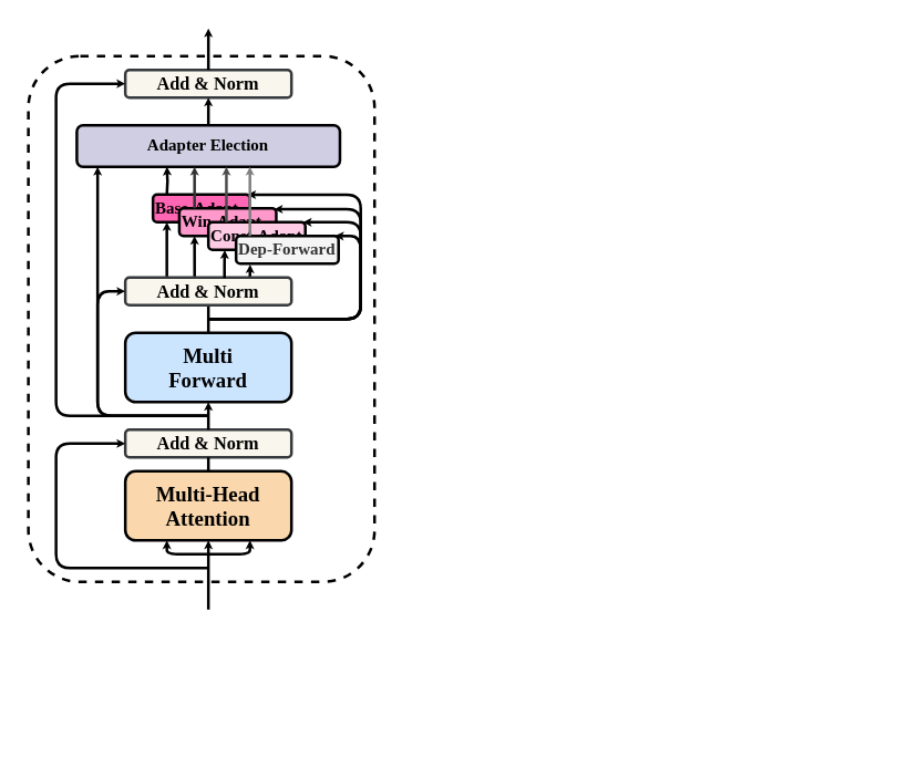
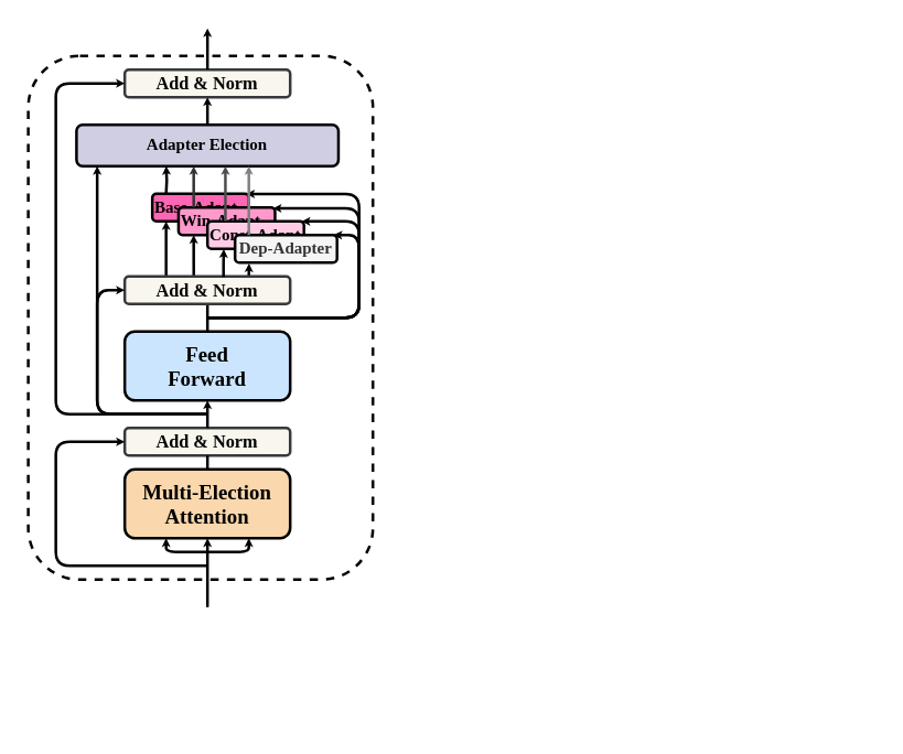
  <mxCell id="0" />
  <mxCell id="1" parent="0" />
  <mxCell id="2" value="" style="rounded=1;whiteSpace=wrap;html=1;strokeColor=#000000;strokeWidth=2;fontFamily=Times New Roman;fontSize=15;dashed=1;" parent="1" vertex="1"><mxGeometry x="20" y="40" width="250" height="380" as="geometry" /></mxCell>
- <mxCell id="3" value="&lt;span style=&quot;font-size: 11px;&quot;&gt;&lt;font style=&quot;font-size: 15px;&quot; face=&quot;Times New Roman&quot;&gt;&lt;b&gt;Multi-Head&lt;br style=&quot;&quot;&gt;Attention&lt;/b&gt;&lt;/font&gt;&lt;/span&gt;" style="rounded=1;whiteSpace=wrap;html=1;fillColor=#fad7ac;strokeColor=#000000;strokeWidth=2;" parent="1" vertex="1"><mxGeometry x="90" y="340" width="120" height="50" as="geometry" /></mxCell>
+ <mxCell id="3" value="&lt;span style=&quot;font-size: 11px;&quot;&gt;&lt;font style=&quot;font-size: 15px;&quot; face=&quot;Times New Roman&quot;&gt;&lt;b&gt;Multi-Election&lt;br style=&quot;&quot;&gt;Attention&lt;/b&gt;&lt;/font&gt;&lt;/span&gt;" style="rounded=1;whiteSpace=wrap;html=1;fillColor=#fad7ac;strokeColor=#000000;strokeWidth=2;" parent="1" vertex="1"><mxGeometry x="90" y="340" width="120" height="50" as="geometry" /></mxCell>
  <mxCell id="4" value="&lt;b&gt;Add &amp;amp; Norm&lt;/b&gt;" style="rounded=1;whiteSpace=wrap;html=1;strokeColor=#36393d;strokeWidth=2;fontFamily=Times New Roman;fontSize=13;fillColor=#f9f7ed;" parent="1" vertex="1"><mxGeometry x="90" y="310" width="120" height="20" as="geometry" /></mxCell>
- <mxCell id="5" value="&lt;font style=&quot;font-size: 15px;&quot; face=&quot;Times New Roman&quot;&gt;&lt;b&gt;&lt;span style=&quot;&quot;&gt;Multi&lt;br&gt;&lt;/span&gt;Forward&lt;/b&gt;&lt;/font&gt;" style="rounded=1;whiteSpace=wrap;html=1;fillColor=#cce5ff;strokeColor=#000000;strokeWidth=2;" parent="1" vertex="1"><mxGeometry x="90" y="240" width="120" height="50" as="geometry" /></mxCell>
+ <mxCell id="5" value="&lt;font style=&quot;font-size: 15px;&quot; face=&quot;Times New Roman&quot;&gt;&lt;b&gt;&lt;span style=&quot;&quot;&gt;Feed&lt;br&gt;&lt;/span&gt;Forward&lt;/b&gt;&lt;/font&gt;" style="rounded=1;whiteSpace=wrap;html=1;fillColor=#cce5ff;strokeColor=#000000;strokeWidth=2;" parent="1" vertex="1"><mxGeometry x="90" y="240" width="120" height="50" as="geometry" /></mxCell>
  <mxCell id="6" value="&lt;b&gt;Add &amp;amp; Norm&lt;/b&gt;" style="rounded=1;whiteSpace=wrap;html=1;strokeColor=#36393d;strokeWidth=2;fontFamily=Times New Roman;fontSize=13;fillColor=#f9f7ed;" parent="1" vertex="1"><mxGeometry x="90" y="50" width="120" height="20" as="geometry" /></mxCell>
  <mxCell id="7" value="" style="edgeStyle=orthogonalEdgeStyle;elbow=vertical;strokeWidth=2;endArrow=classic;endFill=0;fontStyle=1;strokeColor=#000000;entryX=0;entryY=0.5;entryDx=0;entryDy=0;endSize=0;startSize=4;" edge="1" parent="1" target="4"><mxGeometry x="238" y="485" width="100" height="100" as="geometry"><mxPoint x="150" y="410" as="sourcePoint" /><mxPoint x="351" y="460" as="targetPoint" /><Array as="points"><mxPoint x="40" y="410" /><mxPoint x="40" y="320" /></Array></mxGeometry></mxCell>
  <mxCell id="8" value="" style="edgeStyle=elbowEdgeStyle;elbow=vertical;strokeWidth=2;endArrow=classic;endFill=0;fontStyle=1;strokeColor=#000000;entryX=0.75;entryY=1;entryDx=0;entryDy=0;endSize=0;startSize=4;" edge="1" parent="1" target="3"><mxGeometry x="223" y="495" width="100" height="100" as="geometry"><mxPoint x="150" y="400" as="sourcePoint" /><mxPoint x="336" y="470" as="targetPoint" /><Array as="points"><mxPoint x="160" y="400" /><mxPoint x="633" y="525" /></Array></mxGeometry></mxCell>
  <mxCell id="9" value="" style="edgeStyle=elbowEdgeStyle;elbow=vertical;strokeWidth=2;endArrow=classic;endFill=0;fontStyle=1;strokeColor=#000000;entryX=0.25;entryY=1;entryDx=0;entryDy=0;endSize=0;startSize=4;" edge="1" parent="1" target="3"><mxGeometry x="148" y="485" width="100" height="100" as="geometry"><mxPoint x="150" y="400" as="sourcePoint" /><mxPoint x="261" y="460" as="targetPoint" /><Array as="points"><mxPoint x="140" y="400" /><mxPoint x="558" y="515" /></Array></mxGeometry></mxCell>
  <mxCell id="10" value="" style="edgeStyle=elbowEdgeStyle;elbow=vertical;strokeWidth=2;endArrow=classic;endFill=0;fontStyle=1;strokeColor=#000000;entryX=0.5;entryY=1;entryDx=0;entryDy=0;endSize=0;startSize=4;" edge="1" parent="1" target="3"><mxGeometry x="118" y="500" width="100" height="100" as="geometry"><mxPoint x="150" y="440" as="sourcePoint" /><mxPoint x="231" y="475" as="targetPoint" /><Array as="points" /></mxGeometry></mxCell>
  <mxCell id="11" value="" style="edgeStyle=orthogonalEdgeStyle;elbow=vertical;strokeWidth=2;endArrow=none;endFill=0;fontStyle=1;strokeColor=#000000;endSize=0;startSize=4;exitX=0.5;exitY=0;exitDx=0;exitDy=0;" edge="1" parent="1" source="3"><mxGeometry x="448" y="475" width="100" height="100" as="geometry"><mxPoint x="360" y="390" as="sourcePoint" /><mxPoint x="150" y="330" as="targetPoint" /></mxGeometry></mxCell>
  <mxCell id="12" value="" style="edgeStyle=orthogonalEdgeStyle;elbow=vertical;strokeWidth=2;endArrow=classic;endFill=0;fontStyle=1;strokeColor=#000000;entryX=0.5;entryY=1;entryDx=0;entryDy=0;endSize=0;startSize=4;exitX=0.5;exitY=0;exitDx=0;exitDy=0;" edge="1" parent="1" source="4" target="5"><mxGeometry x="488" y="375" width="100" height="100" as="geometry"><mxPoint x="400" y="280" as="sourcePoint" /><mxPoint x="340" y="200" as="targetPoint" /></mxGeometry></mxCell>
  <mxCell id="13" value="" style="edgeStyle=orthogonalEdgeStyle;elbow=vertical;strokeWidth=2;endArrow=none;endFill=0;fontStyle=1;strokeColor=#000000;entryX=0.5;entryY=1;entryDx=0;entryDy=0;endSize=0;startSize=4;exitX=0.5;exitY=0;exitDx=0;exitDy=0;" edge="1" parent="1" source="5" target="26"><mxGeometry x="498" y="385" width="100" height="100" as="geometry"><mxPoint x="410" y="290" as="sourcePoint" /><mxPoint x="350" y="210" as="targetPoint" /></mxGeometry></mxCell>
  <mxCell id="14" value="" style="edgeStyle=orthogonalEdgeStyle;elbow=vertical;strokeWidth=2;endArrow=classic;endFill=0;fontStyle=1;strokeColor=#000000;entryX=0.966;entryY=-0.009;entryDx=0;entryDy=0;endSize=0;startSize=4;entryPerimeter=0;" edge="1" parent="1" target="25"><mxGeometry x="448" y="345" width="100" height="100" as="geometry"><mxPoint x="150" y="230" as="sourcePoint" /><mxPoint x="300" y="170" as="targetPoint" /><Array as="points"><mxPoint x="260" y="230" /><mxPoint x="260" y="170" /><mxPoint x="245" y="170" /></Array></mxGeometry></mxCell>
  <mxCell id="15" value="" style="edgeStyle=orthogonalEdgeStyle;elbow=vertical;strokeWidth=2;endArrow=classic;endFill=0;fontStyle=1;strokeColor=#000000;endSize=0;startSize=4;exitX=0.75;exitY=0;exitDx=0;exitDy=0;entryX=0.137;entryY=1.034;entryDx=0;entryDy=0;entryPerimeter=0;" edge="1" parent="1" source="26" target="25"><mxGeometry x="458.03" y="415" width="100" height="100" as="geometry"><mxPoint x="189" y="240" as="sourcePoint" /><mxPoint x="180" y="200" as="targetPoint" /><Array as="points" /></mxGeometry></mxCell>
  <mxCell id="16" value="" style="edgeStyle=orthogonalEdgeStyle;elbow=vertical;strokeWidth=2;endArrow=classic;endFill=0;fontStyle=1;strokeColor=#000000;entryX=0;entryY=0.5;entryDx=0;entryDy=0;endSize=0;startSize=4;" edge="1" parent="1" target="6"><mxGeometry x="408" y="405" width="100" height="100" as="geometry"><mxPoint x="150" y="300" as="sourcePoint" /><mxPoint x="260" y="230" as="targetPoint" /><Array as="points"><mxPoint x="40" y="300" /><mxPoint x="40" y="60" /></Array></mxGeometry></mxCell>
  <mxCell id="17" value="" style="edgeStyle=orthogonalEdgeStyle;elbow=vertical;strokeWidth=2;endArrow=classic;endFill=0;fontStyle=1;strokeColor=#000000;entryX=0.972;entryY=0.011;entryDx=0;entryDy=0;endSize=0;startSize=4;entryPerimeter=0;" edge="1" parent="1" target="18"><mxGeometry x="528" y="305" width="100" height="100" as="geometry"><mxPoint x="150" y="230" as="sourcePoint" /><mxPoint x="380" y="130" as="targetPoint" /><Array as="points"><mxPoint x="260" y="230" /><mxPoint x="260" y="140" /></Array></mxGeometry></mxCell>
  <mxCell id="18" value="&lt;b&gt;&lt;font face=&quot;Times New Roman&quot;&gt;Base-Adapt&lt;/font&gt;&lt;/b&gt;" style="rounded=1;whiteSpace=wrap;html=1;align=left;fillColor=#FF66B3;strokeWidth=2;" vertex="1" parent="1"><mxGeometry x="110" y="140" width="70" height="20" as="geometry" /></mxCell>
  <mxCell id="19" value="&lt;b&gt;&lt;font face=&quot;Times New Roman&quot;&gt;Win-Adapt&lt;/font&gt;&lt;/b&gt;" style="rounded=1;whiteSpace=wrap;html=1;align=left;fillColor=#FF99CC;strokeWidth=2;" vertex="1" parent="1"><mxGeometry x="129" y="150" width="70" height="20" as="geometry" /></mxCell>
  <mxCell id="20" value="" style="edgeStyle=orthogonalEdgeStyle;elbow=vertical;strokeWidth=2;endArrow=classic;endFill=0;fontStyle=1;strokeColor=#000000;endSize=0;startSize=4;exitX=0.417;exitY=0.057;exitDx=0;exitDy=0;exitPerimeter=0;" edge="1" parent="1" source="26"><mxGeometry x="448.07" y="415" width="100" height="100" as="geometry"><mxPoint x="140" y="229.4" as="sourcePoint" /><mxPoint x="140" y="170" as="targetPoint" /><Array as="points" /></mxGeometry></mxCell>
  <mxCell id="21" value="" style="edgeStyle=orthogonalEdgeStyle;elbow=vertical;strokeWidth=2;endArrow=classic;endFill=0;fontStyle=1;strokeColor=#000000;endSize=0;startSize=4;entryX=0.975;entryY=0.006;entryDx=0;entryDy=0;entryPerimeter=0;" edge="1" parent="1" target="23"><mxGeometry x="468" y="400" width="100" height="100" as="geometry"><mxPoint x="150" y="230" as="sourcePoint" /><mxPoint x="220" y="170" as="targetPoint" /><Array as="points"><mxPoint x="260" y="230" /><mxPoint x="260" y="160" /></Array></mxGeometry></mxCell>
  <mxCell id="22" value="" style="edgeStyle=orthogonalEdgeStyle;elbow=vertical;strokeWidth=2;endArrow=classic;endFill=0;fontStyle=1;strokeColor=#000000;endSize=0;startSize=4;entryX=0.977;entryY=0.035;entryDx=0;entryDy=0;entryPerimeter=0;" edge="1" parent="1" target="19"><mxGeometry x="538" y="315" width="100" height="100" as="geometry"><mxPoint x="150" y="230" as="sourcePoint" /><mxPoint x="200" y="150" as="targetPoint" /><Array as="points"><mxPoint x="260" y="230" /><mxPoint x="260" y="151" /></Array></mxGeometry></mxCell>
  <mxCell id="23" value="&lt;font face=&quot;Times New Roman&quot;&gt;&lt;b&gt;Const-Adapt&lt;/b&gt;&lt;/font&gt;" style="rounded=1;whiteSpace=wrap;html=1;align=left;fillColor=#FFCCE6;strokeColor=#000000;strokeWidth=2;" vertex="1" parent="1"><mxGeometry x="150" y="160" width="70" height="20" as="geometry" /></mxCell>
  <mxCell id="24" value="" style="edgeStyle=orthogonalEdgeStyle;elbow=vertical;strokeWidth=2;endArrow=classic;endFill=0;fontStyle=1;strokeColor=#000000;endSize=0;startSize=4;exitX=0.25;exitY=0;exitDx=0;exitDy=0;" edge="1" parent="1" source="26"><mxGeometry x="428.07" y="405" width="100" height="100" as="geometry"><mxPoint x="120" y="219.4" as="sourcePoint" /><mxPoint x="120" y="160" as="targetPoint" /><Array as="points"><mxPoint x="120" y="180" /><mxPoint x="120" y="180" /></Array></mxGeometry></mxCell>
- <mxCell id="25" value="&lt;font face=&quot;Times New Roman&quot;&gt;&lt;b&gt;Dep-Forward&lt;/b&gt;&lt;/font&gt;" style="rounded=1;whiteSpace=wrap;html=1;align=center;fillColor=#f5f5f5;fillStyle=auto;gradientDirection=north;fontColor=#333333;strokeColor=#000000;strokeWidth=2;" vertex="1" parent="1"><mxGeometry x="170" y="170" width="74" height="20" as="geometry" /></mxCell>
+ <mxCell id="25" value="&lt;font face=&quot;Times New Roman&quot;&gt;&lt;b&gt;Dep-Adapter&lt;/b&gt;&lt;/font&gt;" style="rounded=1;whiteSpace=wrap;html=1;align=center;fillColor=#f5f5f5;fillStyle=auto;gradientDirection=north;fontColor=#333333;strokeColor=#000000;strokeWidth=2;" vertex="1" parent="1"><mxGeometry x="170" y="170" width="74" height="20" as="geometry" /></mxCell>
  <mxCell id="26" value="&lt;b&gt;Add &amp;amp; Norm&lt;/b&gt;" style="rounded=1;whiteSpace=wrap;html=1;strokeColor=#36393d;strokeWidth=2;fontFamily=Times New Roman;fontSize=13;fillColor=#f9f7ed;" vertex="1" parent="1"><mxGeometry x="90" y="200" width="120" height="20" as="geometry" /></mxCell>
  <mxCell id="27" value="" style="edgeStyle=orthogonalEdgeStyle;elbow=vertical;strokeWidth=2;endArrow=classic;endFill=0;fontStyle=1;strokeColor=#000000;endSize=0;startSize=4;exitX=0.597;exitY=0.02;exitDx=0;exitDy=0;entryX=0.169;entryY=1.01;entryDx=0;entryDy=0;entryPerimeter=0;exitPerimeter=0;" edge="1" parent="1" source="26" target="23"><mxGeometry x="468.03" y="425" width="100" height="100" as="geometry"><mxPoint x="190" y="210" as="sourcePoint" /><mxPoint x="190.138" y="200.68" as="targetPoint" /><Array as="points" /></mxGeometry></mxCell>
  <mxCell id="28" value="" style="edgeStyle=orthogonalEdgeStyle;elbow=vertical;strokeWidth=2;endArrow=classic;endFill=0;fontStyle=1;strokeColor=#000000;endSize=0;startSize=4;entryX=0.079;entryY=1.001;entryDx=0;entryDy=0;entryPerimeter=0;" edge="1" parent="1" target="30"><mxGeometry x="508" y="285" width="100" height="100" as="geometry"><mxPoint x="150" y="300" as="sourcePoint" /><mxPoint x="70" y="130" as="targetPoint" /><Array as="points"><mxPoint x="70" y="300" /></Array></mxGeometry></mxCell>
  <mxCell id="29" value="" style="edgeStyle=orthogonalEdgeStyle;elbow=vertical;strokeWidth=2;endArrow=classic;endFill=0;fontStyle=1;strokeColor=#000000;entryX=0.5;entryY=1;entryDx=0;entryDy=0;endSize=0;startSize=4;exitX=0.5;exitY=0;exitDx=0;exitDy=0;" edge="1" parent="1" source="30" target="6"><mxGeometry x="468" y="365" width="100" height="100" as="geometry"><mxPoint x="380" y="270" as="sourcePoint" /><mxPoint x="320" y="190" as="targetPoint" /></mxGeometry></mxCell>
  <mxCell id="30" value="&lt;b&gt;Adapter Election&lt;/b&gt;" style="rounded=1;whiteSpace=wrap;html=1;fillStyle=auto;strokeColor=#000000;strokeWidth=2;fontFamily=Times New Roman;fillColor=#d0cee2;gradientDirection=north;" vertex="1" parent="1"><mxGeometry x="55" y="90" width="190" height="30" as="geometry" /></mxCell>
  <mxCell id="31" value="" style="edgeStyle=orthogonalEdgeStyle;elbow=vertical;strokeWidth=2;endArrow=classic;endFill=0;fontStyle=1;strokeColor=#000000;entryX=0;entryY=0.5;entryDx=0;entryDy=0;endSize=0;startSize=4;" edge="1" parent="1" target="26"><mxGeometry x="518" y="295" width="100" height="100" as="geometry"><mxPoint x="150" y="300" as="sourcePoint" /><mxPoint x="370" y="120" as="targetPoint" /><Array as="points"><mxPoint x="70" y="300" /><mxPoint x="70" y="210" /></Array></mxGeometry></mxCell>
  <mxCell id="32" value="" style="edgeStyle=orthogonalEdgeStyle;elbow=vertical;strokeWidth=2;endArrow=classic;endFill=0;fontStyle=1;strokeColor=#000000;endSize=0;startSize=4;exitX=0.5;exitY=0;exitDx=0;exitDy=0;" edge="1" parent="1" source="6"><mxGeometry x="528" y="305" width="100" height="100" as="geometry"><mxPoint x="440" y="210" as="sourcePoint" /><mxPoint x="150" y="20" as="targetPoint" /></mxGeometry></mxCell>
  <mxCell id="33" value="" style="edgeStyle=orthogonalEdgeStyle;elbow=vertical;strokeWidth=2;endArrow=classic;endFill=0;fontStyle=1;strokeColor=#808080;endSize=0;startSize=4;" edge="1" parent="1"><mxGeometry x="328" y="235" width="100" height="100" as="geometry"><mxPoint x="180" y="170" as="sourcePoint" /><mxPoint x="180" y="120" as="targetPoint" /></mxGeometry></mxCell>
  <mxCell id="34" value="" style="edgeStyle=orthogonalEdgeStyle;elbow=vertical;strokeWidth=2;endArrow=classic;endFill=0;fontStyle=1;strokeColor=#000000;endSize=0;startSize=4;" edge="1" parent="1"><mxGeometry x="268" y="235" width="100" height="100" as="geometry"><mxPoint x="120" y="140" as="sourcePoint" /><mxPoint x="120" y="120" as="targetPoint" /></mxGeometry></mxCell>
  <mxCell id="35" value="" style="edgeStyle=orthogonalEdgeStyle;elbow=vertical;strokeWidth=2;endArrow=classic;endFill=0;fontStyle=1;strokeColor=#333333;endSize=0;startSize=4;" edge="1" parent="1"><mxGeometry x="288" y="235" width="100" height="100" as="geometry"><mxPoint x="140" y="150" as="sourcePoint" /><mxPoint x="140" y="120" as="targetPoint" /></mxGeometry></mxCell>
  <mxCell id="36" value="" style="edgeStyle=orthogonalEdgeStyle;elbow=vertical;strokeWidth=2;endArrow=classic;endFill=0;fontStyle=1;strokeColor=#4D4D4D;endSize=0;startSize=4;" edge="1" parent="1"><mxGeometry x="311" y="235" width="100" height="100" as="geometry"><mxPoint x="163" y="160" as="sourcePoint" /><mxPoint x="163" y="120" as="targetPoint" /></mxGeometry></mxCell>
